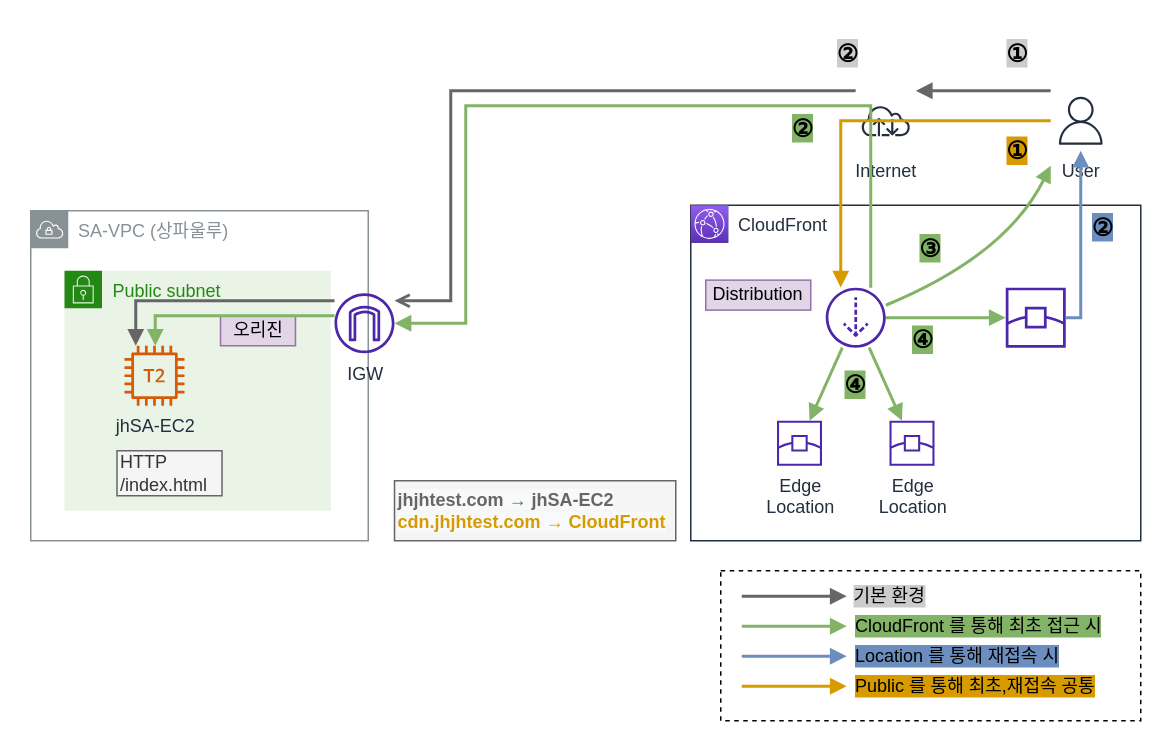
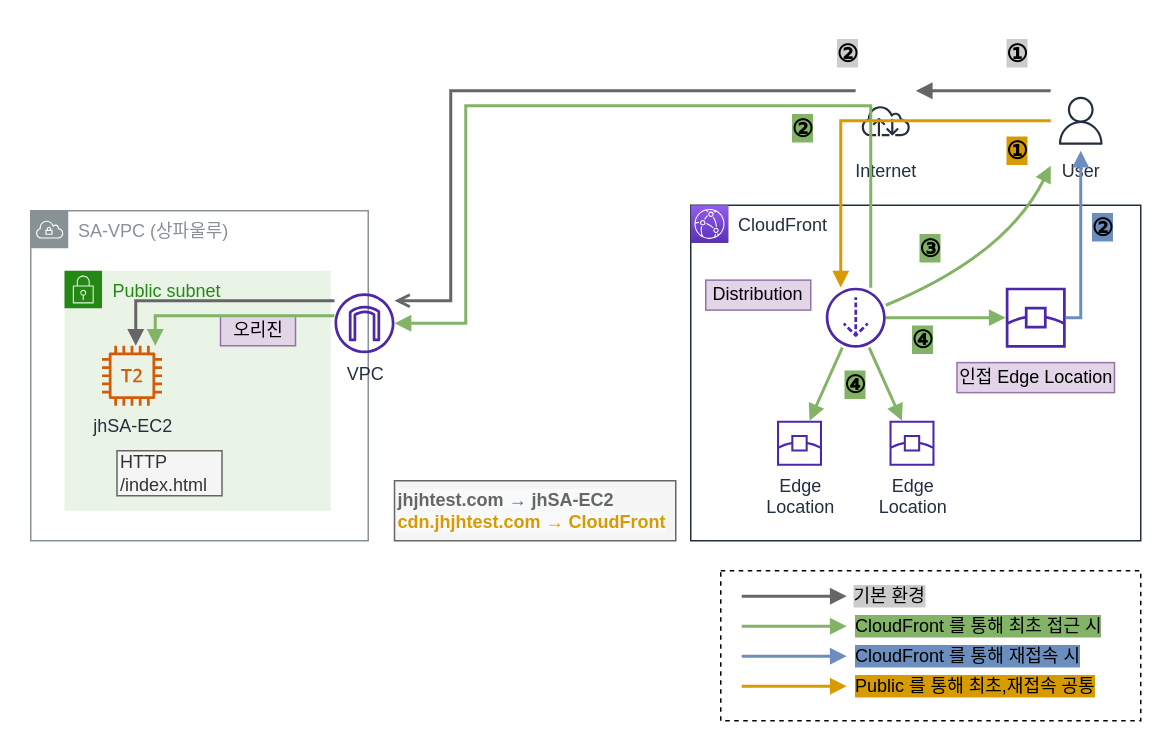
  <mxCell id="0" />
  <mxCell id="1" parent="0" />
  <mxCell id="2" value="SA-VPC (상파울루)" style="sketch=0;outlineConnect=0;gradientColor=none;html=1;whiteSpace=wrap;fontSize=12;fontStyle=0;shape=mxgraph.aws4.group;grIcon=mxgraph.aws4.group_vpc;strokeColor=#879196;fillColor=none;verticalAlign=top;align=left;spacingLeft=30;fontColor=#879196;dashed=0;" parent="1" vertex="1"><mxGeometry x="20" y="140" width="225" height="220" as="geometry" /></mxCell>
  <mxCell id="3" value="Public subnet" style="points=[[0,0],[0.25,0],[0.5,0],[0.75,0],[1,0],[1,0.25],[1,0.5],[1,0.75],[1,1],[0.75,1],[0.5,1],[0.25,1],[0,1],[0,0.75],[0,0.5],[0,0.25]];outlineConnect=0;gradientColor=none;html=1;whiteSpace=wrap;fontSize=12;fontStyle=0;container=1;pointerEvents=0;collapsible=0;recursiveResize=0;shape=mxgraph.aws4.group;grIcon=mxgraph.aws4.group_security_group;grStroke=0;strokeColor=#248814;fillColor=#E9F3E6;verticalAlign=top;align=left;spacingLeft=30;fontColor=#248814;dashed=0;" parent="1" vertex="1"><mxGeometry x="42.5" y="180" width="177.5" height="160" as="geometry" /></mxCell>
- <mxCell id="4" value="jhSA-EC2" style="sketch=0;outlineConnect=0;fontColor=#232F3E;gradientColor=none;fillColor=#D45B07;strokeColor=none;dashed=0;verticalLabelPosition=bottom;verticalAlign=top;align=center;html=1;fontSize=12;fontStyle=0;aspect=fixed;pointerEvents=1;shape=mxgraph.aws4.t2_instance;" parent="1" vertex="1"><mxGeometry x="82.5" y="230" width="40" height="40" as="geometry" /></mxCell>
+ <mxCell id="4" value="jhSA-EC2" style="sketch=0;outlineConnect=0;fontColor=#232F3E;gradientColor=none;fillColor=#D45B07;strokeColor=none;dashed=0;verticalLabelPosition=bottom;verticalAlign=top;align=center;html=1;fontSize=12;fontStyle=0;aspect=fixed;pointerEvents=1;shape=mxgraph.aws4.t2_instance;" parent="1" vertex="1"><mxGeometry x="67.5" y="230" width="40" height="40" as="geometry" /></mxCell>
  <mxCell id="5" value="HTTP&lt;br&gt;&lt;div style=&quot;&quot;&gt;&lt;span style=&quot;background-color: initial;&quot;&gt;/index.html&lt;/span&gt;&lt;/div&gt;" style="text;html=1;strokeColor=#666666;fillColor=#f5f5f5;align=left;verticalAlign=middle;whiteSpace=wrap;rounded=0;fontSize=12;fontColor=#333333;" parent="1" vertex="1"><mxGeometry x="77.5" y="300" width="70" height="30" as="geometry" /></mxCell>
  <mxCell id="6" value="오리진" style="text;html=1;strokeColor=#9673a6;fillColor=#e1d5e7;align=center;verticalAlign=middle;whiteSpace=wrap;rounded=0;" parent="1" vertex="1"><mxGeometry x="146.5" y="210" width="50" height="20" as="geometry" /></mxCell>
  <mxCell id="7" style="edgeStyle=orthogonalEdgeStyle;rounded=0;orthogonalLoop=1;jettySize=auto;html=1;strokeWidth=2;endArrow=block;endFill=1;fillColor=#f5f5f5;strokeColor=#666666;" parent="1" source="9" target="4" edge="1"><mxGeometry relative="1" as="geometry"><Array as="points"><mxPoint x="90" y="200" /></Array></mxGeometry></mxCell>
  <mxCell id="8" style="edgeStyle=orthogonalEdgeStyle;rounded=0;orthogonalLoop=1;jettySize=auto;html=1;strokeWidth=2;endArrow=block;endFill=1;fillColor=#d5e8d4;strokeColor=#82b366;" parent="1" source="9" target="4" edge="1"><mxGeometry relative="1" as="geometry"><Array as="points"><mxPoint x="103" y="210" /></Array></mxGeometry></mxCell>
- <mxCell id="9" value="IGW" style="sketch=0;outlineConnect=0;fontColor=#232F3E;gradientColor=none;fillColor=#4D27AA;strokeColor=none;dashed=0;verticalLabelPosition=bottom;verticalAlign=top;align=center;html=1;fontSize=12;fontStyle=0;aspect=fixed;pointerEvents=1;shape=mxgraph.aws4.internet_gateway;" parent="1" vertex="1"><mxGeometry x="222.5" y="195" width="40" height="40" as="geometry" /></mxCell>
+ <mxCell id="9" value="VPC" style="sketch=0;outlineConnect=0;fontColor=#232F3E;gradientColor=none;fillColor=#4D27AA;strokeColor=none;dashed=0;verticalLabelPosition=bottom;verticalAlign=top;align=center;html=1;fontSize=12;fontStyle=0;aspect=fixed;pointerEvents=1;shape=mxgraph.aws4.internet_gateway;" parent="1" vertex="1"><mxGeometry x="222.5" y="195" width="40" height="40" as="geometry" /></mxCell>
  <mxCell id="10" value="&lt;span style=&quot;font-family: Helvetica; font-size: 12px; font-style: normal; font-variant-ligatures: normal; font-variant-caps: normal; letter-spacing: normal; orphans: 2; text-indent: 0px; text-transform: none; widows: 2; word-spacing: 0px; -webkit-text-stroke-width: 0px; background-color: rgb(248, 249, 250); text-decoration-thickness: initial; text-decoration-style: initial; text-decoration-color: initial; float: none; display: inline !important;&quot;&gt;&lt;font style=&quot;&quot; color=&quot;#666666&quot;&gt;&lt;b&gt;jhjhtest.com → jhSA-EC2&lt;/b&gt;&lt;/font&gt;&lt;/span&gt;&lt;br style=&quot;color: rgb(35, 47, 62); font-family: Helvetica; font-size: 12px; font-style: normal; font-variant-ligatures: normal; font-variant-caps: normal; font-weight: 400; letter-spacing: normal; orphans: 2; text-indent: 0px; text-transform: none; widows: 2; word-spacing: 0px; -webkit-text-stroke-width: 0px; background-color: rgb(248, 249, 250); text-decoration-thickness: initial; text-decoration-style: initial; text-decoration-color: initial;&quot;&gt;&lt;span style=&quot;font-family: Helvetica; font-size: 12px; font-style: normal; font-variant-ligatures: normal; font-variant-caps: normal; letter-spacing: normal; orphans: 2; text-indent: 0px; text-transform: none; widows: 2; word-spacing: 0px; -webkit-text-stroke-width: 0px; background-color: rgb(248, 249, 250); text-decoration-thickness: initial; text-decoration-style: initial; text-decoration-color: initial; float: none; display: inline !important;&quot;&gt;&lt;b style=&quot;&quot;&gt;&lt;font color=&quot;#d79b00&quot;&gt;cdn.jhjhtest.com → CloudFront&lt;/font&gt;&lt;/b&gt;&lt;/span&gt;" style="text;html=1;strokeColor=#666666;fillColor=#f5f5f5;align=left;verticalAlign=middle;whiteSpace=wrap;rounded=0;fontColor=#333333;" parent="1" vertex="1"><mxGeometry x="262.5" y="320" width="187.5" height="40" as="geometry" /></mxCell>
  <mxCell id="11" value="CloudFront" style="points=[[0,0],[0.25,0],[0.5,0],[0.75,0],[1,0],[1,0.25],[1,0.5],[1,0.75],[1,1],[0.75,1],[0.5,1],[0.25,1],[0,1],[0,0.75],[0,0.5],[0,0.25]];outlineConnect=0;gradientColor=none;html=1;whiteSpace=wrap;fontSize=12;fontStyle=0;container=1;pointerEvents=0;collapsible=0;recursiveResize=0;shape=mxgraph.aws4.group;grIcon=mxgraph.aws4.group_aws_cloud_alt;strokeColor=#232F3E;fillColor=none;verticalAlign=top;align=left;spacingLeft=30;fontColor=#232F3E;dashed=0;" parent="1" vertex="1"><mxGeometry x="460" y="136.25" width="300" height="223.75" as="geometry" /></mxCell>
  <mxCell id="12" value="" style="sketch=0;points=[[0,0,0],[0.25,0,0],[0.5,0,0],[0.75,0,0],[1,0,0],[0,1,0],[0.25,1,0],[0.5,1,0],[0.75,1,0],[1,1,0],[0,0.25,0],[0,0.5,0],[0,0.75,0],[1,0.25,0],[1,0.5,0],[1,0.75,0]];outlineConnect=0;fontColor=#232F3E;gradientColor=#945DF2;gradientDirection=north;fillColor=#5A30B5;strokeColor=#ffffff;dashed=0;verticalLabelPosition=bottom;verticalAlign=top;align=center;html=1;fontSize=12;fontStyle=0;aspect=fixed;shape=mxgraph.aws4.resourceIcon;resIcon=mxgraph.aws4.cloudfront;" parent="11" vertex="1"><mxGeometry width="25" height="25" as="geometry" /></mxCell>
  <mxCell id="13" style="edgeStyle=orthogonalEdgeStyle;rounded=0;orthogonalLoop=1;jettySize=auto;html=1;strokeWidth=2;endArrow=block;endFill=1;fillColor=#d5e8d4;strokeColor=#82b366;" parent="11" source="14" target="16" edge="1"><mxGeometry relative="1" as="geometry" /></mxCell>
  <mxCell id="14" value="" style="sketch=0;outlineConnect=0;fontColor=#232F3E;gradientColor=none;fillColor=#4D27AA;strokeColor=none;dashed=0;verticalLabelPosition=bottom;verticalAlign=top;align=center;html=1;fontSize=12;fontStyle=0;aspect=fixed;pointerEvents=1;shape=mxgraph.aws4.download_distribution;" parent="11" vertex="1"><mxGeometry x="90" y="55" width="40" height="40" as="geometry" /></mxCell>
  <mxCell id="15" value="Distribution" style="text;html=1;strokeColor=#9673a6;fillColor=#e1d5e7;align=center;verticalAlign=middle;whiteSpace=wrap;rounded=0;" parent="11" vertex="1"><mxGeometry x="10" y="50" width="70" height="20" as="geometry" /></mxCell>
  <mxCell id="16" value="" style="sketch=0;outlineConnect=0;fontColor=#232F3E;gradientColor=none;fillColor=#4D27AA;strokeColor=none;dashed=0;verticalLabelPosition=bottom;verticalAlign=top;align=center;html=1;fontSize=12;fontStyle=0;aspect=fixed;pointerEvents=1;shape=mxgraph.aws4.edge_location;" parent="11" vertex="1"><mxGeometry x="210" y="55" width="40" height="40" as="geometry" /></mxCell>
+ <mxCell id="17" value="인접 Edge Location" style="text;html=1;strokeColor=#9673a6;fillColor=#e1d5e7;align=center;verticalAlign=middle;whiteSpace=wrap;rounded=0;" parent="11" vertex="1"><mxGeometry x="177.5" y="105" width="105" height="20" as="geometry" /></mxCell>
  <mxCell id="18" value="Edge&lt;br&gt;Location" style="sketch=0;outlineConnect=0;fontColor=#232F3E;gradientColor=none;fillColor=#4D27AA;strokeColor=none;dashed=0;verticalLabelPosition=bottom;verticalAlign=top;align=center;html=1;fontSize=12;fontStyle=0;aspect=fixed;pointerEvents=1;shape=mxgraph.aws4.edge_location;" parent="11" vertex="1"><mxGeometry x="57.5" y="143.75" width="30" height="30" as="geometry" /></mxCell>
  <mxCell id="19" value="Edge&lt;br&gt;Location" style="sketch=0;outlineConnect=0;fontColor=#232F3E;gradientColor=none;fillColor=#4D27AA;strokeColor=none;dashed=0;verticalLabelPosition=bottom;verticalAlign=top;align=center;html=1;fontSize=12;fontStyle=0;aspect=fixed;pointerEvents=1;shape=mxgraph.aws4.edge_location;" parent="11" vertex="1"><mxGeometry x="132.5" y="143.75" width="30" height="30" as="geometry" /></mxCell>
  <mxCell id="20" value="" style="endArrow=block;html=1;rounded=0;strokeWidth=2;fillColor=#d5e8d4;strokeColor=#82b366;endFill=1;" parent="11" source="14" target="18" edge="1"><mxGeometry width="50" height="50" relative="1" as="geometry"><mxPoint x="-80" y="143.75" as="sourcePoint" /><mxPoint x="-30" y="93.75" as="targetPoint" /></mxGeometry></mxCell>
  <mxCell id="21" value="" style="endArrow=block;html=1;rounded=0;strokeWidth=2;endFill=1;fillColor=#d5e8d4;strokeColor=#82b366;" parent="11" source="14" target="19" edge="1"><mxGeometry width="50" height="50" relative="1" as="geometry"><mxPoint x="-30" y="325.75" as="sourcePoint" /><mxPoint x="20" y="275.75" as="targetPoint" /></mxGeometry></mxCell>
  <mxCell id="22" value="③" style="text;html=1;strokeColor=none;fillColor=none;align=center;verticalAlign=middle;whiteSpace=wrap;rounded=0;fontSize=16;labelBackgroundColor=#82B366;fontStyle=1" parent="11" vertex="1"><mxGeometry x="140" y="13.75" width="40" height="30" as="geometry" /></mxCell>
  <mxCell id="23" value="④" style="text;html=1;strokeColor=none;fillColor=none;align=center;verticalAlign=middle;whiteSpace=wrap;rounded=0;labelBackgroundColor=#82B366;fontSize=16;fontStyle=1" parent="11" vertex="1"><mxGeometry x="140" y="75" width="30" height="30" as="geometry" /></mxCell>
  <mxCell id="24" value="④" style="text;html=1;strokeColor=none;fillColor=none;align=center;verticalAlign=middle;whiteSpace=wrap;rounded=0;labelBackgroundColor=#82B366;fontSize=16;fontStyle=1" parent="11" vertex="1"><mxGeometry x="95" y="105" width="30" height="30" as="geometry" /></mxCell>
  <mxCell id="25" value="②" style="text;html=1;strokeColor=none;fillColor=none;align=center;verticalAlign=middle;whiteSpace=wrap;rounded=0;labelBackgroundColor=#6C8EBF;fontSize=16;fontStyle=1" parent="11" vertex="1"><mxGeometry x="260" width="30" height="30" as="geometry" /></mxCell>
  <mxCell id="26" style="edgeStyle=orthogonalEdgeStyle;rounded=0;orthogonalLoop=1;jettySize=auto;html=1;strokeWidth=2;endArrow=block;endFill=1;fillColor=#f5f5f5;strokeColor=#666666;" parent="1" edge="1"><mxGeometry relative="1" as="geometry"><mxPoint x="700" y="60" as="sourcePoint" /><mxPoint x="610" y="60" as="targetPoint" /></mxGeometry></mxCell>
  <mxCell id="27" value="User" style="sketch=0;outlineConnect=0;fontColor=#232F3E;gradientColor=none;strokeColor=#232F3E;fillColor=#ffffff;dashed=0;verticalLabelPosition=bottom;verticalAlign=top;align=center;html=1;fontSize=12;fontStyle=0;aspect=fixed;shape=mxgraph.aws4.resourceIcon;resIcon=mxgraph.aws4.user;" parent="1" vertex="1"><mxGeometry x="700" y="60" width="40" height="40" as="geometry" /></mxCell>
  <mxCell id="28" value="" style="rounded=0;whiteSpace=wrap;html=1;labelBackgroundColor=none;fontColor=#000000;dashed=1;" parent="1" vertex="1"><mxGeometry x="480" y="380" width="280" height="100" as="geometry" /></mxCell>
  <mxCell id="29" value="" style="endArrow=block;html=1;rounded=0;strokeColor=#666666;strokeWidth=2;endFill=1;fillColor=#f5f5f5;" parent="1" edge="1"><mxGeometry width="50" height="50" relative="1" as="geometry"><mxPoint x="494" y="397" as="sourcePoint" /><mxPoint x="564" y="397" as="targetPoint" /></mxGeometry></mxCell>
  <mxCell id="30" value="" style="endArrow=block;html=1;rounded=0;strokeColor=#82b366;strokeWidth=2;endFill=1;fillColor=#d5e8d4;" parent="1" edge="1"><mxGeometry width="50" height="50" relative="1" as="geometry"><mxPoint x="494" y="417" as="sourcePoint" /><mxPoint x="564" y="417" as="targetPoint" /></mxGeometry></mxCell>
  <mxCell id="31" value="기본 환경" style="text;html=1;strokeColor=none;fillColor=none;align=left;verticalAlign=middle;whiteSpace=wrap;rounded=0;fontColor=#000000;labelBackgroundColor=#CCCCCC;" parent="1" vertex="1"><mxGeometry x="567" y="382" width="60" height="30" as="geometry" /></mxCell>
  <mxCell id="32" value="CloudFront 를 통해 최초 접근 시" style="text;html=1;strokeColor=none;fillColor=none;align=left;verticalAlign=middle;whiteSpace=wrap;rounded=0;labelBackgroundColor=#82B366;" parent="1" vertex="1"><mxGeometry x="568" y="407" width="185" height="20" as="geometry" /></mxCell>
  <mxCell id="33" value="①" style="text;html=1;strokeColor=none;fillColor=none;align=center;verticalAlign=middle;whiteSpace=wrap;rounded=0;fontSize=16;fontStyle=1;labelBackgroundColor=#CCCCCC;" parent="1" vertex="1"><mxGeometry x="662.5" y="25" width="30" height="20" as="geometry" /></mxCell>
  <mxCell id="34" value="②" style="text;html=1;strokeColor=none;fillColor=none;align=center;verticalAlign=middle;whiteSpace=wrap;rounded=0;labelBackgroundColor=#CCCCCC;fontSize=16;fontStyle=1" parent="1" vertex="1"><mxGeometry x="550" y="20" width="30" height="30" as="geometry" /></mxCell>
  <mxCell id="35" style="edgeStyle=orthogonalEdgeStyle;rounded=0;orthogonalLoop=1;jettySize=auto;html=1;strokeWidth=2;endArrow=open;endFill=1;fillColor=#f5f5f5;strokeColor=#666666;" parent="1" source="36" target="9" edge="1"><mxGeometry relative="1" as="geometry"><Array as="points"><mxPoint x="300" y="60" /><mxPoint x="300" y="200" /></Array></mxGeometry></mxCell>
  <mxCell id="36" value="Internet" style="sketch=0;outlineConnect=0;fontColor=#232F3E;gradientColor=none;strokeColor=#232F3E;fillColor=#ffffff;dashed=0;verticalLabelPosition=bottom;verticalAlign=top;align=center;html=1;fontSize=12;fontStyle=0;aspect=fixed;shape=mxgraph.aws4.resourceIcon;resIcon=mxgraph.aws4.internet;" parent="1" vertex="1"><mxGeometry x="570" y="60" width="40" height="40" as="geometry" /></mxCell>
  <mxCell id="37" style="edgeStyle=orthogonalEdgeStyle;rounded=0;orthogonalLoop=1;jettySize=auto;html=1;strokeWidth=2;endArrow=block;endFill=1;fillColor=#d5e8d4;strokeColor=#82b366;" parent="1" source="14" target="9" edge="1"><mxGeometry relative="1" as="geometry"><Array as="points"><mxPoint x="580" y="70" /><mxPoint x="310" y="70" /><mxPoint x="310" y="215" /></Array></mxGeometry></mxCell>
  <mxCell id="38" style="edgeStyle=orthogonalEdgeStyle;rounded=0;orthogonalLoop=1;jettySize=auto;html=1;strokeWidth=2;endArrow=block;endFill=1;fillColor=#ffe6cc;strokeColor=#d79b00;" parent="1" source="27" target="14" edge="1"><mxGeometry relative="1" as="geometry"><Array as="points"><mxPoint x="560" y="80" /></Array></mxGeometry></mxCell>
  <mxCell id="39" value="" style="curved=1;endArrow=block;html=1;rounded=0;strokeWidth=2;fillColor=#d5e8d4;strokeColor=#82b366;endFill=1;" parent="1" source="14" edge="1"><mxGeometry width="50" height="50" relative="1" as="geometry"><mxPoint x="380" y="220" as="sourcePoint" /><mxPoint x="700" y="110" as="targetPoint" /><Array as="points"><mxPoint x="670" y="170" /></Array></mxGeometry></mxCell>
  <mxCell id="40" value="①" style="text;html=1;strokeColor=none;fillColor=none;align=center;verticalAlign=middle;whiteSpace=wrap;rounded=0;fontSize=16;fontStyle=1;labelBackgroundColor=#D79B00;" parent="1" vertex="1"><mxGeometry x="662.5" y="90" width="30" height="20" as="geometry" /></mxCell>
  <mxCell id="41" value="②" style="text;html=1;strokeColor=none;fillColor=none;align=center;verticalAlign=middle;whiteSpace=wrap;rounded=0;labelBackgroundColor=#82B366;fontSize=16;fontStyle=1" parent="1" vertex="1"><mxGeometry x="520" y="70" width="30" height="30" as="geometry" /></mxCell>
  <mxCell id="42" style="edgeStyle=orthogonalEdgeStyle;rounded=0;orthogonalLoop=1;jettySize=auto;html=1;strokeWidth=2;endArrow=block;endFill=1;fillColor=#dae8fc;strokeColor=#6c8ebf;" parent="1" source="16" target="27" edge="1"><mxGeometry relative="1" as="geometry"><Array as="points"><mxPoint x="720" y="211" /></Array></mxGeometry></mxCell>
  <mxCell id="43" value="" style="endArrow=block;html=1;rounded=0;strokeColor=#6c8ebf;strokeWidth=2;endFill=1;fillColor=#dae8fc;" parent="1" edge="1"><mxGeometry width="50" height="50" relative="1" as="geometry"><mxPoint x="494" y="437" as="sourcePoint" /><mxPoint x="564" y="437" as="targetPoint" /></mxGeometry></mxCell>
- <mxCell id="44" value="Location 를 통해 재접속 시" style="text;html=1;strokeColor=none;fillColor=none;align=left;verticalAlign=middle;whiteSpace=wrap;rounded=0;labelBackgroundColor=#6C8EBF;" parent="1" vertex="1"><mxGeometry x="568" y="427" width="185" height="20" as="geometry" /></mxCell>
+ <mxCell id="44" value="CloudFront 를 통해 재접속 시" style="text;html=1;strokeColor=none;fillColor=none;align=left;verticalAlign=middle;whiteSpace=wrap;rounded=0;labelBackgroundColor=#6C8EBF;" parent="1" vertex="1"><mxGeometry x="568" y="427" width="185" height="20" as="geometry" /></mxCell>
  <mxCell id="45" value="" style="endArrow=block;html=1;rounded=0;strokeColor=#d79b00;strokeWidth=2;endFill=1;fillColor=#ffe6cc;" parent="1" edge="1"><mxGeometry width="50" height="50" relative="1" as="geometry"><mxPoint x="494" y="457" as="sourcePoint" /><mxPoint x="564" y="457" as="targetPoint" /></mxGeometry></mxCell>
  <mxCell id="46" value="Public 를 통해 최초,재접속 공통" style="text;html=1;strokeColor=none;fillColor=none;align=left;verticalAlign=middle;whiteSpace=wrap;rounded=0;labelBackgroundColor=#D79B00;" parent="1" vertex="1"><mxGeometry x="568" y="447" width="185" height="20" as="geometry" /></mxCell>
